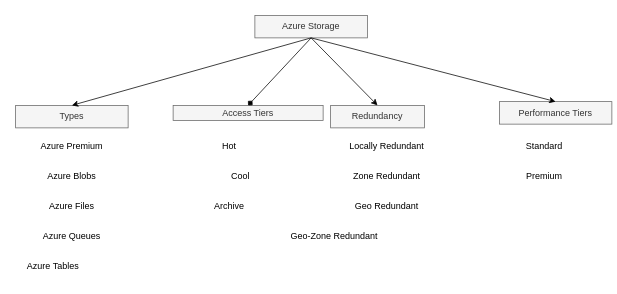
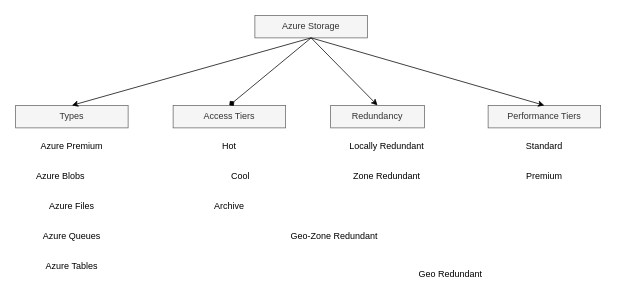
  <mxCell id="0" />
  <mxCell id="1" parent="0" />
  <mxCell id="2" value="Azure Storage" style="text;html=1;strokeColor=#666666;fillColor=#f5f5f5;align=center;verticalAlign=middle;whiteSpace=wrap;rounded=0;fontColor=#333333;" vertex="1" parent="1"><mxGeometry x="339" y="20" width="150" height="30" as="geometry" /></mxCell>
  <mxCell id="3" value="Types" style="text;html=1;strokeColor=#666666;fillColor=#f5f5f5;align=center;verticalAlign=middle;whiteSpace=wrap;rounded=0;fontColor=#333333;" vertex="1" parent="1"><mxGeometry x="20" y="140" width="150" height="30" as="geometry" /></mxCell>
- <mxCell id="4" value="Access Tiers" style="text;html=1;strokeColor=#666666;fillColor=#f5f5f5;align=center;verticalAlign=middle;whiteSpace=wrap;rounded=0;fontColor=#333333;" vertex="1" parent="1"><mxGeometry x="230" y="140" width="200" height="20" as="geometry" /></mxCell>
+ <mxCell id="4" value="Access Tiers" style="text;html=1;strokeColor=#666666;fillColor=#f5f5f5;align=center;verticalAlign=middle;whiteSpace=wrap;rounded=0;fontColor=#333333;" vertex="1" parent="1"><mxGeometry x="230" y="140" width="150" height="30" as="geometry" /></mxCell>
  <mxCell id="5" value="Redundancy" style="text;html=1;strokeColor=#666666;fillColor=#f5f5f5;align=center;verticalAlign=middle;whiteSpace=wrap;rounded=0;fontColor=#333333;" vertex="1" parent="1"><mxGeometry x="440" y="140" width="125" height="30" as="geometry" /></mxCell>
- <mxCell id="6" value="Performance Tiers" style="text;html=1;strokeColor=#666666;fillColor=#f5f5f5;align=center;verticalAlign=middle;whiteSpace=wrap;rounded=0;fontColor=#333333;" vertex="1" parent="1"><mxGeometry x="665" y="135" width="150" height="30" as="geometry" /></mxCell>
+ <mxCell id="6" value="Performance Tiers" style="text;html=1;strokeColor=#666666;fillColor=#f5f5f5;align=center;verticalAlign=middle;whiteSpace=wrap;rounded=0;fontColor=#333333;" vertex="1" parent="1"><mxGeometry x="650" y="140" width="150" height="30" as="geometry" /></mxCell>
  <mxCell id="7" value="" style="endArrow=classic;html=1;rounded=0;exitX=0.5;exitY=1;exitDx=0;exitDy=0;entryX=0.5;entryY=0;entryDx=0;entryDy=0;" edge="1" parent="1" source="2" target="3"><mxGeometry width="50" height="50" relative="1" as="geometry"><mxPoint x="390" y="260" as="sourcePoint" /><mxPoint x="440" y="210" as="targetPoint" /></mxGeometry></mxCell>
  <mxCell id="8" value="" style="endArrow=diamond;html=1;rounded=0;exitX=0.5;exitY=1;exitDx=0;exitDy=0;entryX=0.5;entryY=0;entryDx=0;entryDy=0;" edge="1" parent="1" source="2" target="4"><mxGeometry width="50" height="50" relative="1" as="geometry"><mxPoint x="449" y="160" as="sourcePoint" /><mxPoint x="130" y="250" as="targetPoint" /></mxGeometry></mxCell>
  <mxCell id="9" value="" style="endArrow=classic;html=1;rounded=0;entryX=0.5;entryY=0;entryDx=0;entryDy=0;exitX=0.5;exitY=1;exitDx=0;exitDy=0;" edge="1" parent="1" source="2" target="5"><mxGeometry width="50" height="50" relative="1" as="geometry"><mxPoint x="410" y="50" as="sourcePoint" /><mxPoint x="350" y="250" as="targetPoint" /></mxGeometry></mxCell>
  <mxCell id="10" value="" style="endArrow=classic;html=1;rounded=0;entryX=0.5;entryY=0;entryDx=0;entryDy=0;exitX=0.5;exitY=1;exitDx=0;exitDy=0;" edge="1" parent="1" source="2" target="6"><mxGeometry width="50" height="50" relative="1" as="geometry"><mxPoint x="510" y="50" as="sourcePoint" /><mxPoint x="611" y="140" as="targetPoint" /></mxGeometry></mxCell>
  <mxCell id="11" value="Azure Premium" style="text;html=1;strokeColor=none;fillColor=none;align=center;verticalAlign=middle;whiteSpace=wrap;rounded=0;" vertex="1" parent="1"><mxGeometry x="40" y="180" width="110" height="30" as="geometry" /></mxCell>
- <mxCell id="12" value="Azure Blobs" style="text;html=1;strokeColor=none;fillColor=none;align=center;verticalAlign=middle;whiteSpace=wrap;rounded=0;" vertex="1" parent="1"><mxGeometry x="40" y="220" width="110" height="30" as="geometry" /></mxCell>
+ <mxCell id="12" value="Azure Blobs" style="text;html=1;strokeColor=none;fillColor=none;align=center;verticalAlign=middle;whiteSpace=wrap;rounded=0;" vertex="1" parent="1"><mxGeometry x="25" y="220" width="110" height="30" as="geometry" /></mxCell>
  <mxCell id="13" value="Azure Files" style="text;html=1;strokeColor=none;fillColor=none;align=center;verticalAlign=middle;whiteSpace=wrap;rounded=0;" vertex="1" parent="1"><mxGeometry x="40" y="260" width="110" height="30" as="geometry" /></mxCell>
  <mxCell id="14" value="Azure Queues" style="text;html=1;strokeColor=none;fillColor=none;align=center;verticalAlign=middle;whiteSpace=wrap;rounded=0;" vertex="1" parent="1"><mxGeometry x="40" y="300" width="110" height="30" as="geometry" /></mxCell>
- <mxCell id="15" value="Azure Tables" style="text;html=1;strokeColor=none;fillColor=none;align=center;verticalAlign=middle;whiteSpace=wrap;rounded=0;" vertex="1" parent="1"><mxGeometry x="15" y="340" width="110" height="30" as="geometry" /></mxCell>
+ <mxCell id="15" value="Azure Tables" style="text;html=1;strokeColor=none;fillColor=none;align=center;verticalAlign=middle;whiteSpace=wrap;rounded=0;" vertex="1" parent="1"><mxGeometry x="40" y="340" width="110" height="30" as="geometry" /></mxCell>
  <mxCell id="16" value="Archive" style="text;html=1;strokeColor=none;fillColor=none;align=center;verticalAlign=middle;whiteSpace=wrap;rounded=0;" vertex="1" parent="1"><mxGeometry x="250" y="260" width="110" height="30" as="geometry" /></mxCell>
  <mxCell id="17" value="Cool" style="text;html=1;strokeColor=none;fillColor=none;align=center;verticalAlign=middle;whiteSpace=wrap;rounded=0;" vertex="1" parent="1"><mxGeometry x="265" y="220" width="110" height="30" as="geometry" /></mxCell>
  <mxCell id="18" value="Hot" style="text;html=1;strokeColor=none;fillColor=none;align=center;verticalAlign=middle;whiteSpace=wrap;rounded=0;" vertex="1" parent="1"><mxGeometry x="250" y="180" width="110" height="30" as="geometry" /></mxCell>
  <mxCell id="19" value="Geo-Zone Redundant" style="text;html=1;strokeColor=none;fillColor=none;align=center;verticalAlign=middle;whiteSpace=wrap;rounded=0;" vertex="1" parent="1"><mxGeometry x="385" y="300" width="120" height="30" as="geometry" /></mxCell>
- <mxCell id="20" value="Geo Redundant" style="text;html=1;strokeColor=none;fillColor=none;align=center;verticalAlign=middle;whiteSpace=wrap;rounded=0;" vertex="1" parent="1"><mxGeometry x="460" y="260" width="110" height="30" as="geometry" /></mxCell>
+ <mxCell id="20" value="Geo Redundant" style="text;html=1;strokeColor=none;fillColor=none;align=center;verticalAlign=middle;whiteSpace=wrap;rounded=0;" vertex="1" parent="1"><mxGeometry x="545" y="350" width="110" height="30" as="geometry" /></mxCell>
  <mxCell id="21" value="Zone Redundant" style="text;html=1;strokeColor=none;fillColor=none;align=center;verticalAlign=middle;whiteSpace=wrap;rounded=0;" vertex="1" parent="1"><mxGeometry x="460" y="220" width="110" height="30" as="geometry" /></mxCell>
  <mxCell id="22" value="Locally Redundant" style="text;html=1;strokeColor=none;fillColor=none;align=center;verticalAlign=middle;whiteSpace=wrap;rounded=0;" vertex="1" parent="1"><mxGeometry x="460" y="180" width="110" height="30" as="geometry" /></mxCell>
  <mxCell id="23" value="Premium" style="text;html=1;strokeColor=none;fillColor=none;align=center;verticalAlign=middle;whiteSpace=wrap;rounded=0;" vertex="1" parent="1"><mxGeometry x="670" y="220" width="110" height="30" as="geometry" /></mxCell>
  <mxCell id="24" value="Standard" style="text;html=1;strokeColor=none;fillColor=none;align=center;verticalAlign=middle;whiteSpace=wrap;rounded=0;" vertex="1" parent="1"><mxGeometry x="670" y="180" width="110" height="30" as="geometry" /></mxCell>
